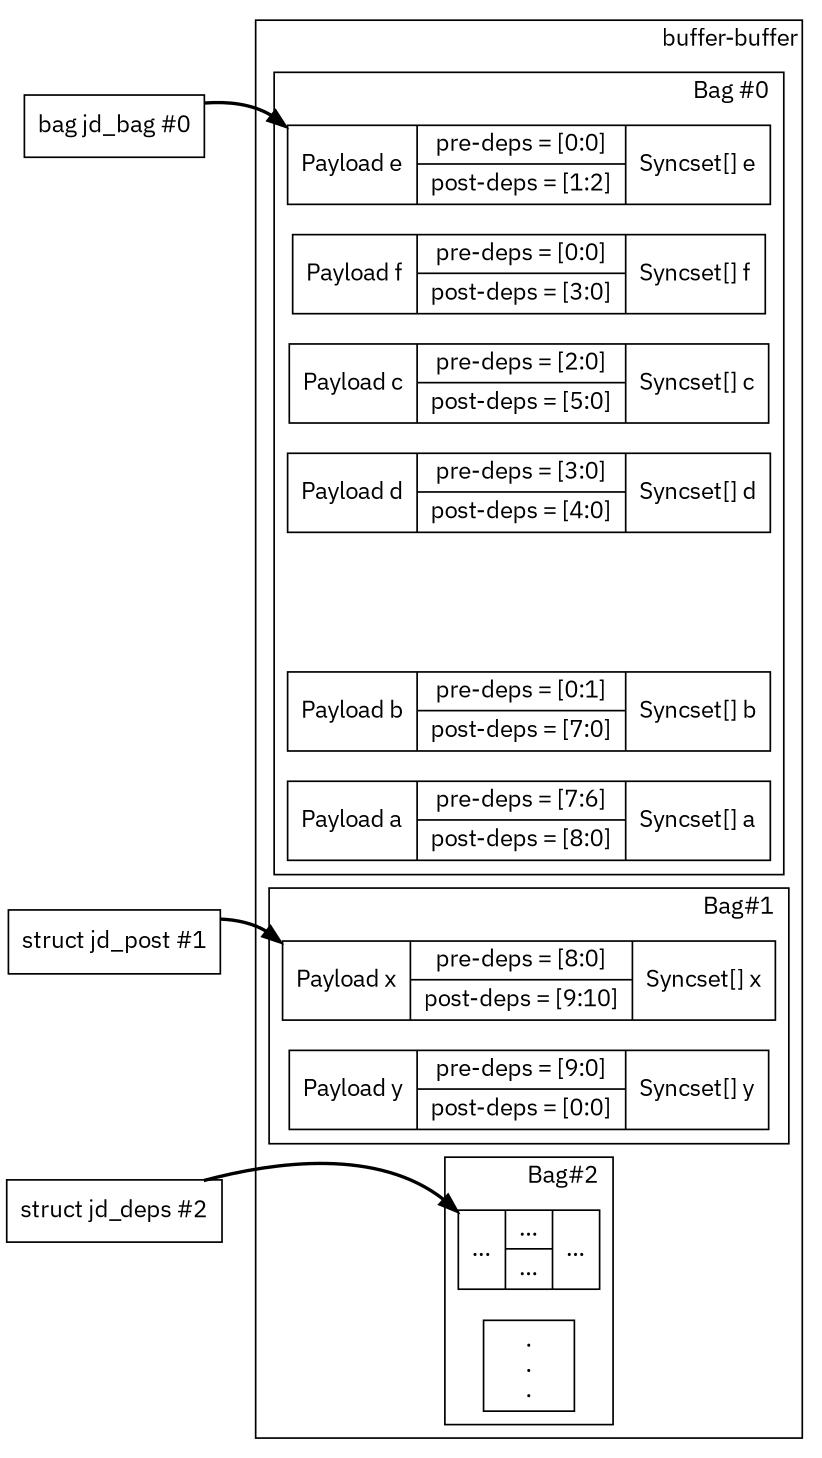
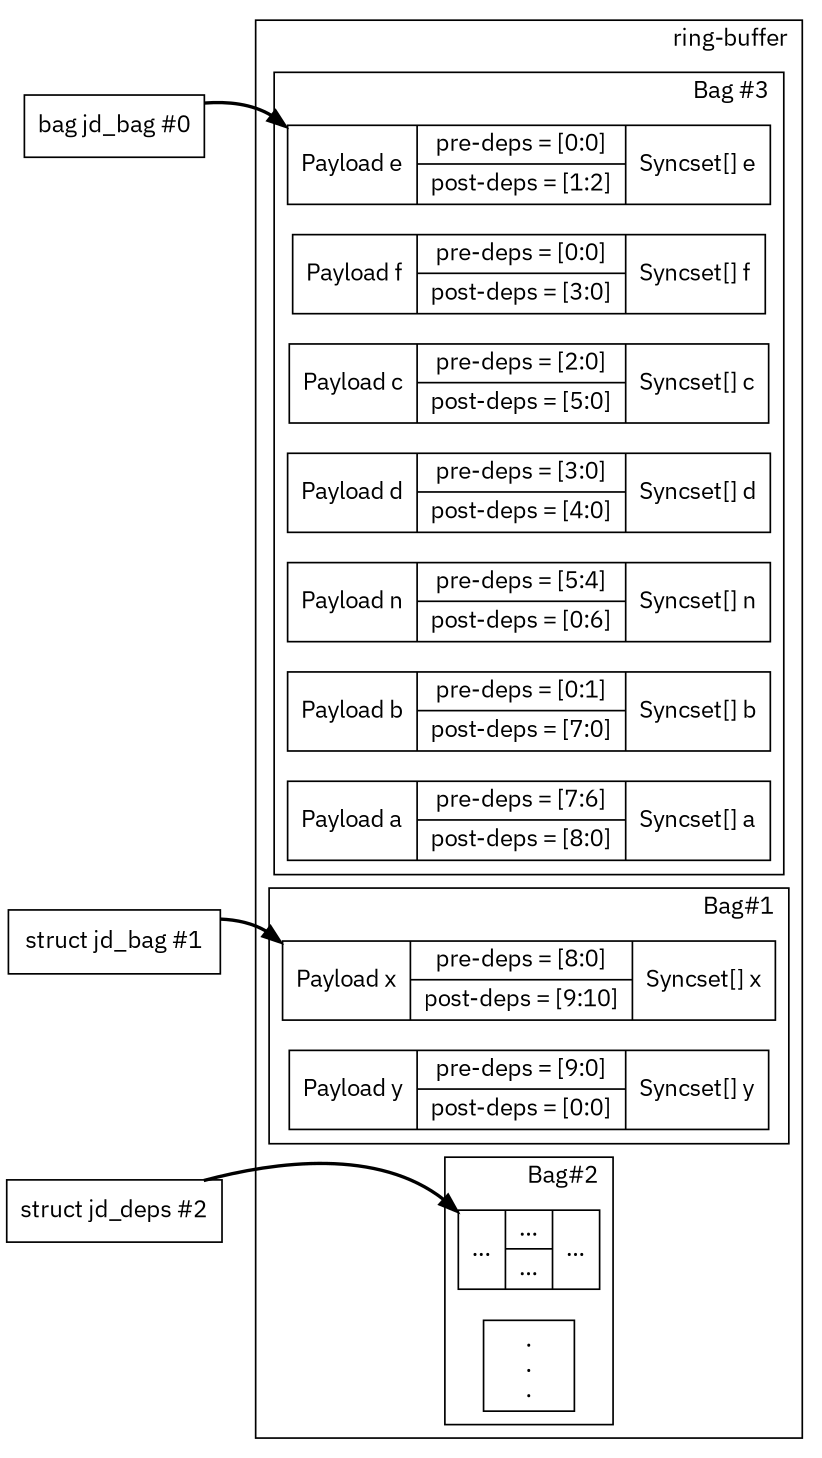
  digraph {
    compound=true
    fontname="IBM Plex Sans"
    rankdir=LR
    node [fontname="IBM Plex Sans" shape=record]
    edge [fontname="IBM Plex Sans" headport="x:nw" style=bold]
    n1 [label="{ <x>Payload e | { pre-deps = [0:0] | post-deps = [1:2] } | Syncset[] e }"]
    n2 [label="{ Payload f | { pre-deps = [0:0] | post-deps = [3:0] } | Syncset[] f }"]
    n3 [label="{ Payload c | { pre-deps = [2:0] | post-deps = [5:0] } | Syncset[] c }"]
    n4 [label="{ Payload d | { pre-deps = [3:0] | post-deps = [4:0] } | Syncset[] d }"]
+   n5 [label="{ Payload n | { pre-deps = [5:4] | post-deps = [0:6] } | Syncset[] n }"]
    n6 [label="{ Payload b | { pre-deps = [0:1] | post-deps = [7:0] } | Syncset[] b }"]
    n7 [label="{ Payload a | { pre-deps = [7:6] | post-deps = [8:0] } | Syncset[] a }"]
    n8 [label="{ <x>Payload x | { pre-deps = [8:0] | post-deps = [9:10] } | Syncset[] x }"]
    n9 [label="{ Payload y | { pre-deps = [9:0] | post-deps = [0:0] } | Syncset[] y }"]
    n10 [label="{ <x>... | { ... | ... } | ... }"]
    n11 [label=".\n.\n.\n"]
    n12 [label="bag jd_bag #0"]
-   n13 [label="struct jd_post #1"]
+   n13 [label="struct jd_bag #1"]
    n14 [label="struct jd_deps #2"]
    subgraph cluster_1 {
-     label="buffer-buffer"
+     label="ring-buffer"
      labeljust=r
      subgraph cluster_2 {
-       label="Bag #0"
+       label="Bag #3"
        labeljust=r
        n1
        n2
        n3
        n4
+       n5
        n6
        n7
      }
      subgraph cluster_3 {
        label="Bag#1"
        labeljust=r
        n8
        n9
      }
      subgraph cluster_4 {
        label="Bag#2"
        labeljust=r
        n10
        n11
      }
    }
    n12 -> n1
    n13 -> n8
    n14 -> n10
  }
